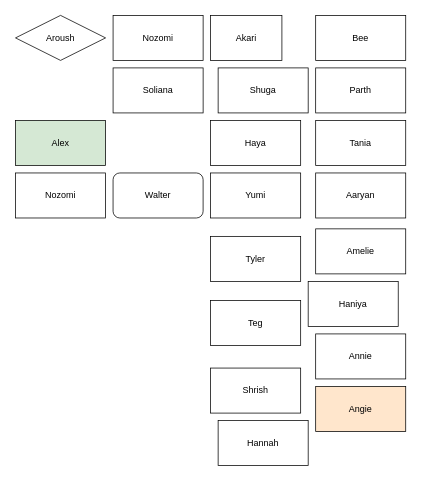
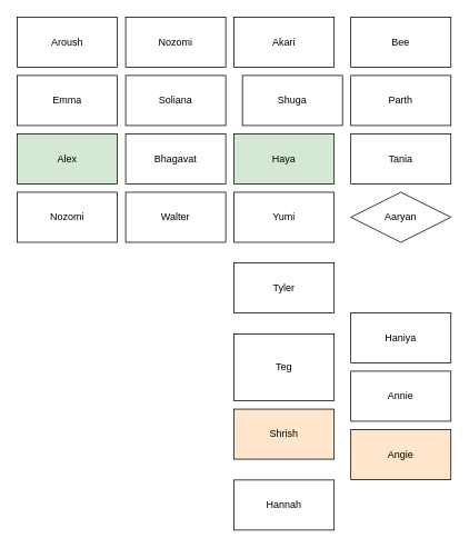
  <mxCell id="0" />
  <mxCell id="1" parent="0" />
  <mxCell id="2" value="Parth" style="rounded=0;whiteSpace=wrap;html=1;" vertex="1" parent="1"><mxGeometry x="420" y="90" width="120" height="60" as="geometry" /></mxCell>
  <mxCell id="3" value="Bee" style="rounded=0;whiteSpace=wrap;html=1;" vertex="1" parent="1"><mxGeometry x="420" y="20" width="120" height="60" as="geometry" /></mxCell>
  <mxCell id="4" value="Tania" style="rounded=0;whiteSpace=wrap;html=1;" vertex="1" parent="1"><mxGeometry x="420" y="160" width="120" height="60" as="geometry" /></mxCell>
- <mxCell id="5" value="Aaryan" style="rounded=0;whiteSpace=wrap;html=1;" vertex="1" parent="1"><mxGeometry x="420" y="230" width="120" height="60" as="geometry" /></mxCell>
- <mxCell id="6" value="Akari" style="rounded=0;whiteSpace=wrap;html=1;" vertex="1" parent="1"><mxGeometry x="280" y="20" width="95" height="60" as="geometry" /></mxCell>
+ <mxCell id="5" value="Aaryan" style="rhombus;whiteSpace=wrap;html=1;" vertex="1" parent="1"><mxGeometry x="420" y="230" width="120" height="60" as="geometry" /></mxCell>
+ <mxCell id="6" value="Akari" style="rounded=0;whiteSpace=wrap;html=1;" vertex="1" parent="1"><mxGeometry x="280" y="20" width="120" height="60" as="geometry" /></mxCell>
  <mxCell id="7" value="Shuga" style="rounded=0;whiteSpace=wrap;html=1;" vertex="1" parent="1"><mxGeometry x="290" y="90" width="120" height="60" as="geometry" /></mxCell>
- <mxCell id="8" value="Haya" style="rounded=0;whiteSpace=wrap;html=1;" vertex="1" parent="1"><mxGeometry x="280" y="160" width="120" height="60" as="geometry" /></mxCell>
+ <mxCell id="8" value="Haya" style="rounded=0;whiteSpace=wrap;html=1;fillColor=#d5e8d4;" vertex="1" parent="1"><mxGeometry x="280" y="160" width="120" height="60" as="geometry" /></mxCell>
  <mxCell id="9" value="Yumi" style="rounded=0;whiteSpace=wrap;html=1;" vertex="1" parent="1"><mxGeometry x="280" y="230" width="120" height="60" as="geometry" /></mxCell>
  <mxCell id="10" value="Nozomi" style="rounded=0;whiteSpace=wrap;html=1;" vertex="1" parent="1"><mxGeometry x="150" y="20" width="120" height="60" as="geometry" /></mxCell>
  <mxCell id="11" value="Soliana" style="rounded=0;whiteSpace=wrap;html=1;" vertex="1" parent="1"><mxGeometry x="150" y="90" width="120" height="60" as="geometry" /></mxCell>
- <mxCell id="13" value="Walter" style="whiteSpace=wrap;html=1;rounded=1;" vertex="1" parent="1"><mxGeometry x="150" y="230" width="120" height="60" as="geometry" /></mxCell>
- <mxCell id="14" value="Aroush" style="rhombus;whiteSpace=wrap;html=1;" vertex="1" parent="1"><mxGeometry x="20" y="20" width="120" height="60" as="geometry" /></mxCell>
+ <mxCell id="12" value="Bhagavat" style="rounded=0;whiteSpace=wrap;html=1;" vertex="1" parent="1"><mxGeometry x="150" y="160" width="120" height="60" as="geometry" /></mxCell>
+ <mxCell id="13" value="Walter" style="rounded=0;whiteSpace=wrap;html=1;" vertex="1" parent="1"><mxGeometry x="150" y="230" width="120" height="60" as="geometry" /></mxCell>
+ <mxCell id="14" value="Aroush" style="rounded=0;whiteSpace=wrap;html=1;" vertex="1" parent="1"><mxGeometry x="20" y="20" width="120" height="60" as="geometry" /></mxCell>
+ <mxCell id="15" value="Emma" style="rounded=0;whiteSpace=wrap;html=1;" vertex="1" parent="1"><mxGeometry x="20" y="90" width="120" height="60" as="geometry" /></mxCell>
  <mxCell id="16" value="Alex" style="rounded=0;whiteSpace=wrap;html=1;fillColor=#d5e8d4;" vertex="1" parent="1"><mxGeometry x="20" y="160" width="120" height="60" as="geometry" /></mxCell>
  <mxCell id="17" value="Nozomi" style="rounded=0;whiteSpace=wrap;html=1;" vertex="1" parent="1"><mxGeometry x="20" y="230" width="120" height="60" as="geometry" /></mxCell>
- <mxCell id="18" value="Haniya" style="rounded=0;whiteSpace=wrap;html=1;" vertex="1" parent="1"><mxGeometry x="410" y="374.5" width="120" height="60" as="geometry" /></mxCell>
- <mxCell id="19" value="Amelie" style="rounded=0;whiteSpace=wrap;html=1;" vertex="1" parent="1"><mxGeometry x="420" y="304.5" width="120" height="60" as="geometry" /></mxCell>
+ <mxCell id="18" value="Haniya" style="rounded=0;whiteSpace=wrap;html=1;" vertex="1" parent="1"><mxGeometry x="420" y="374.5" width="120" height="60" as="geometry" /></mxCell>
  <mxCell id="20" value="Annie" style="rounded=0;whiteSpace=wrap;html=1;" vertex="1" parent="1"><mxGeometry x="420" y="444.5" width="120" height="60" as="geometry" /></mxCell>
  <mxCell id="21" value="Angie" style="rounded=0;whiteSpace=wrap;html=1;fillColor=#ffe6cc;" vertex="1" parent="1"><mxGeometry x="420" y="514.5" width="120" height="60" as="geometry" /></mxCell>
  <mxCell id="22" value="Tyler" style="rounded=0;whiteSpace=wrap;html=1;" vertex="1" parent="1"><mxGeometry x="280" y="314.5" width="120" height="60" as="geometry" /></mxCell>
- <mxCell id="23" value="Teg" style="rounded=0;whiteSpace=wrap;html=1;" vertex="1" parent="1"><mxGeometry x="280" y="400" width="120" height="60" as="geometry" /></mxCell>
- <mxCell id="24" value="Shrish" style="rounded=0;whiteSpace=wrap;html=1;" vertex="1" parent="1"><mxGeometry x="280" y="490" width="120" height="60" as="geometry" /></mxCell>
- <mxCell id="25" value="Hannah" style="rounded=0;whiteSpace=wrap;html=1;" vertex="1" parent="1"><mxGeometry x="290" y="560" width="120" height="60" as="geometry" /></mxCell>
+ <mxCell id="23" value="Teg" style="rounded=0;whiteSpace=wrap;html=1;" vertex="1" parent="1"><mxGeometry x="280" y="400" width="120" height="80" as="geometry" /></mxCell>
+ <mxCell id="24" value="Shrish" style="rounded=0;whiteSpace=wrap;html=1;fillColor=#ffe6cc;" vertex="1" parent="1"><mxGeometry x="280" y="490" width="120" height="60" as="geometry" /></mxCell>
+ <mxCell id="25" value="Hannah" style="rounded=0;whiteSpace=wrap;html=1;" vertex="1" parent="1"><mxGeometry x="280" y="575" width="120" height="60" as="geometry" /></mxCell>
